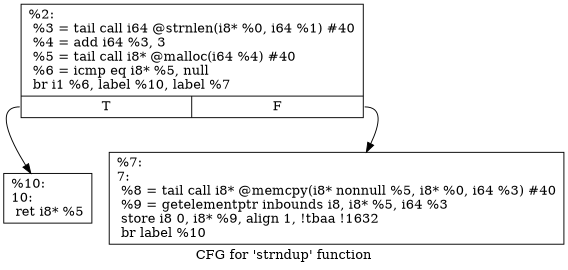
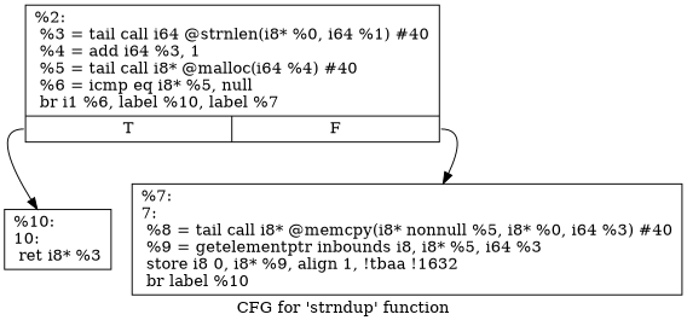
  digraph {
    label="CFG for 'strndup' function"
    node [shape=record]
-   n1 [label="{%2:\l  %3 = tail call i64 @strnlen(i8* %0, i64 %1) #40\l  %4 = add i64 %3, 3\l  %5 = tail call i8* @malloc(i64 %4) #40\l  %6 = icmp eq i8* %5, null\l  br i1 %6, label %10, label %7\l|{<s0>T|<s1>F}}"]
-   n2 [label="{%10:\l10:                                               \l  ret i8* %5\l}"]
+   n1 [label="{%2:\l  %3 = tail call i64 @strnlen(i8* %0, i64 %1) #40\l  %4 = add i64 %3, 1\l  %5 = tail call i8* @malloc(i64 %4) #40\l  %6 = icmp eq i8* %5, null\l  br i1 %6, label %10, label %7\l|{<s0>T|<s1>F}}"]
+   n2 [label="{%10:\l10:                                               \l  ret i8* %3\l}"]
    n3 [label="{%7:\l7:                                                \l  %8 = tail call i8* @memcpy(i8* nonnull %5, i8* %0, i64 %3) #40\l  %9 = getelementptr inbounds i8, i8* %5, i64 %3\l  store i8 0, i8* %9, align 1, !tbaa !1632\l  br label %10\l}"]
    n1 -> n2 [tailport=s0]
    n1 -> n3 [tailport=s1]
  }
